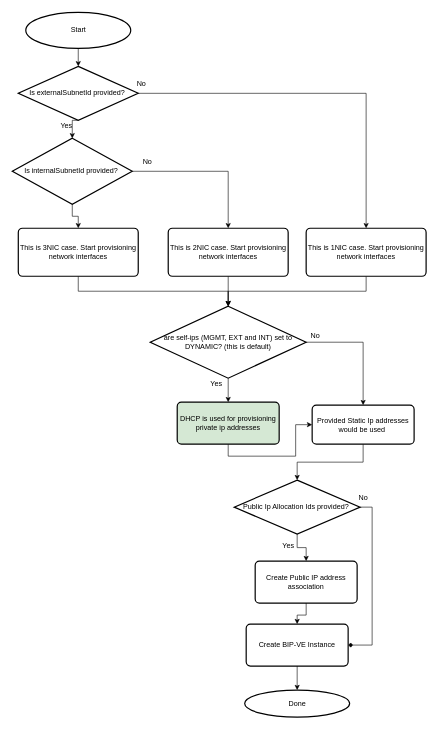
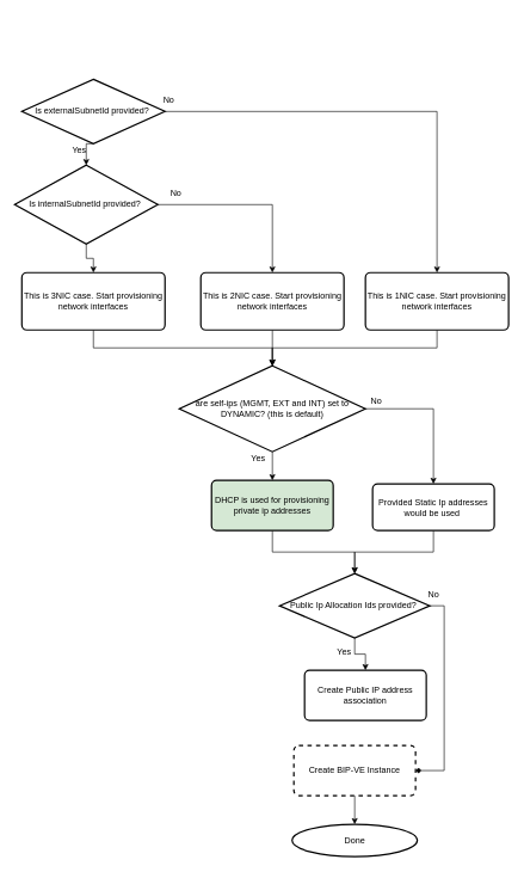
  <mxCell id="0" />
  <mxCell id="1" parent="0" />
- <mxCell id="2" style="edgeStyle=orthogonalEdgeStyle;rounded=0;orthogonalLoop=1;jettySize=auto;html=1;exitX=0.5;exitY=1;exitDx=0;exitDy=0;exitPerimeter=0;entryX=0.5;entryY=0;entryDx=0;entryDy=0;entryPerimeter=0;" edge="1" parent="1" source="3" target="6"><mxGeometry relative="1" as="geometry" /></mxCell>
- <mxCell id="3" value="Start" style="strokeWidth=2;html=1;shape=mxgraph.flowchart.start_1;whiteSpace=wrap;" vertex="1" parent="1"><mxGeometry x="42.5" y="20" width="175" height="60" as="geometry" /></mxCell>
  <mxCell id="4" style="edgeStyle=orthogonalEdgeStyle;rounded=0;orthogonalLoop=1;jettySize=auto;html=1;exitX=0.5;exitY=1;exitDx=0;exitDy=0;exitPerimeter=0;entryX=0.5;entryY=0;entryDx=0;entryDy=0;entryPerimeter=0;" edge="1" parent="1" source="6" target="9"><mxGeometry relative="1" as="geometry" /></mxCell>
  <mxCell id="5" style="edgeStyle=orthogonalEdgeStyle;rounded=0;orthogonalLoop=1;jettySize=auto;html=1;exitX=1;exitY=0.5;exitDx=0;exitDy=0;exitPerimeter=0;" edge="1" parent="1" source="6" target="15"><mxGeometry relative="1" as="geometry" /></mxCell>
  <mxCell id="6" value="Is externalSubnetId provided?&amp;nbsp;" style="strokeWidth=2;html=1;shape=mxgraph.flowchart.decision;whiteSpace=wrap;" vertex="1" parent="1"><mxGeometry x="30" y="110" width="200" height="90" as="geometry" /></mxCell>
  <mxCell id="7" style="edgeStyle=orthogonalEdgeStyle;rounded=0;orthogonalLoop=1;jettySize=auto;html=1;exitX=0.5;exitY=1;exitDx=0;exitDy=0;exitPerimeter=0;entryX=0.5;entryY=0;entryDx=0;entryDy=0;" edge="1" parent="1" source="9" target="13"><mxGeometry relative="1" as="geometry" /></mxCell>
  <mxCell id="8" style="edgeStyle=orthogonalEdgeStyle;rounded=0;orthogonalLoop=1;jettySize=auto;html=1;exitX=1;exitY=0.5;exitDx=0;exitDy=0;exitPerimeter=0;entryX=0.5;entryY=0;entryDx=0;entryDy=0;" edge="1" parent="1" source="9" target="17"><mxGeometry relative="1" as="geometry" /></mxCell>
  <mxCell id="9" value="Is internalSubnetId provided?&amp;nbsp;" style="strokeWidth=2;html=1;shape=mxgraph.flowchart.decision;whiteSpace=wrap;" vertex="1" parent="1"><mxGeometry x="20" y="230" width="200" height="110" as="geometry" /></mxCell>
  <mxCell id="10" value="Yes" style="text;html=1;align=center;verticalAlign=middle;resizable=0;points=[];autosize=1;" vertex="1" parent="1"><mxGeometry x="90" y="200" width="40" height="20" as="geometry" /></mxCell>
  <mxCell id="11" value="No" style="text;html=1;align=center;verticalAlign=middle;resizable=0;points=[];autosize=1;" vertex="1" parent="1"><mxGeometry x="220" y="130" width="30" height="20" as="geometry" /></mxCell>
  <mxCell id="12" style="edgeStyle=orthogonalEdgeStyle;rounded=0;orthogonalLoop=1;jettySize=auto;html=1;exitX=0.5;exitY=1;exitDx=0;exitDy=0;" edge="1" parent="1" source="13" target="21"><mxGeometry relative="1" as="geometry" /></mxCell>
  <mxCell id="13" value="This is 3NIC case. Start provisioning network interfaces" style="rounded=1;whiteSpace=wrap;html=1;absoluteArcSize=1;arcSize=14;strokeWidth=2;" vertex="1" parent="1"><mxGeometry x="30" y="380" width="200" height="80" as="geometry" /></mxCell>
  <mxCell id="14" style="edgeStyle=orthogonalEdgeStyle;rounded=0;orthogonalLoop=1;jettySize=auto;html=1;exitX=0.5;exitY=1;exitDx=0;exitDy=0;" edge="1" parent="1" source="15" target="21"><mxGeometry relative="1" as="geometry" /></mxCell>
  <mxCell id="15" value="This is 1NIC case. Start provisioning network interfaces" style="rounded=1;whiteSpace=wrap;html=1;absoluteArcSize=1;arcSize=14;strokeWidth=2;" vertex="1" parent="1"><mxGeometry x="510" y="380" width="200" height="80" as="geometry" /></mxCell>
  <mxCell id="16" style="edgeStyle=orthogonalEdgeStyle;rounded=0;orthogonalLoop=1;jettySize=auto;html=1;exitX=0.5;exitY=1;exitDx=0;exitDy=0;" edge="1" parent="1" source="17" target="21"><mxGeometry relative="1" as="geometry" /></mxCell>
  <mxCell id="17" value="This is 2NIC case. Start provisioning network interfaces" style="rounded=1;whiteSpace=wrap;html=1;absoluteArcSize=1;arcSize=14;strokeWidth=2;" vertex="1" parent="1"><mxGeometry x="280" y="380" width="200" height="80" as="geometry" /></mxCell>
  <mxCell id="18" value="No" style="text;html=1;align=center;verticalAlign=middle;resizable=0;points=[];autosize=1;" vertex="1" parent="1"><mxGeometry x="230" y="260" width="30" height="20" as="geometry" /></mxCell>
  <mxCell id="19" style="edgeStyle=orthogonalEdgeStyle;rounded=0;orthogonalLoop=1;jettySize=auto;html=1;exitX=0.5;exitY=1;exitDx=0;exitDy=0;exitPerimeter=0;" edge="1" parent="1" source="21" target="23"><mxGeometry relative="1" as="geometry" /></mxCell>
  <mxCell id="20" style="edgeStyle=orthogonalEdgeStyle;rounded=0;orthogonalLoop=1;jettySize=auto;html=1;exitX=1;exitY=0.5;exitDx=0;exitDy=0;exitPerimeter=0;" edge="1" parent="1" source="21" target="26"><mxGeometry relative="1" as="geometry" /></mxCell>
  <mxCell id="21" value="are self-ips (MGMT, EXT and INT) set to DYNAMIC? (this is default)" style="strokeWidth=2;html=1;shape=mxgraph.flowchart.decision;whiteSpace=wrap;" vertex="1" parent="1"><mxGeometry x="250" y="510" width="260" height="120" as="geometry" /></mxCell>
- <mxCell id="22" style="edgeStyle=orthogonalEdgeStyle;rounded=0;orthogonalLoop=1;jettySize=auto;html=1;exitX=0.5;exitY=1;exitDx=0;exitDy=0;" edge="1" parent="1" source="23" target="26"><mxGeometry relative="1" as="geometry" /></mxCell>
+ <mxCell id="22" style="edgeStyle=orthogonalEdgeStyle;rounded=0;orthogonalLoop=1;jettySize=auto;html=1;exitX=0.5;exitY=1;exitDx=0;exitDy=0;entryX=0.5;entryY=0;entryDx=0;entryDy=0;entryPerimeter=0;" edge="1" parent="1" source="23" target="30"><mxGeometry relative="1" as="geometry" /></mxCell>
  <mxCell id="23" value="DHCP is used for provisioning private ip addresses" style="rounded=1;whiteSpace=wrap;html=1;absoluteArcSize=1;arcSize=14;strokeWidth=2;fillColor=#d5e8d4;" vertex="1" parent="1"><mxGeometry x="295" y="670" width="170" height="70" as="geometry" /></mxCell>
  <mxCell id="24" value="Yes" style="text;html=1;align=center;verticalAlign=middle;resizable=0;points=[];autosize=1;" vertex="1" parent="1"><mxGeometry x="340" y="630" width="40" height="20" as="geometry" /></mxCell>
  <mxCell id="25" style="edgeStyle=orthogonalEdgeStyle;rounded=0;orthogonalLoop=1;jettySize=auto;html=1;exitX=0.5;exitY=1;exitDx=0;exitDy=0;entryX=0.5;entryY=0;entryDx=0;entryDy=0;entryPerimeter=0;" edge="1" parent="1" source="26" target="30"><mxGeometry relative="1" as="geometry" /></mxCell>
  <mxCell id="26" value="Provided Static Ip addresses would be used&amp;nbsp;" style="rounded=1;whiteSpace=wrap;html=1;absoluteArcSize=1;arcSize=14;strokeWidth=2;" vertex="1" parent="1"><mxGeometry x="520" y="675" width="170" height="65" as="geometry" /></mxCell>
  <mxCell id="27" value="No" style="text;html=1;align=center;verticalAlign=middle;resizable=0;points=[];autosize=1;" vertex="1" parent="1"><mxGeometry x="510" y="550" width="30" height="20" as="geometry" /></mxCell>
  <mxCell id="28" style="edgeStyle=orthogonalEdgeStyle;rounded=0;orthogonalLoop=1;jettySize=auto;html=1;exitX=0.5;exitY=1;exitDx=0;exitDy=0;exitPerimeter=0;" edge="1" parent="1" source="30" target="32"><mxGeometry relative="1" as="geometry" /></mxCell>
  <mxCell id="29" style="edgeStyle=orthogonalEdgeStyle;rounded=0;orthogonalLoop=1;jettySize=auto;html=1;exitX=1;exitY=0.5;exitDx=0;exitDy=0;exitPerimeter=0;entryX=1;entryY=0.5;entryDx=0;entryDy=0;endArrow=diamond;" edge="1" parent="1" source="30" target="34"><mxGeometry relative="1" as="geometry" /></mxCell>
  <mxCell id="30" value="Public Ip Allocation Ids provided?&amp;nbsp;" style="strokeWidth=2;html=1;shape=mxgraph.flowchart.decision;whiteSpace=wrap;" vertex="1" parent="1"><mxGeometry x="390" y="800" width="210" height="90" as="geometry" /></mxCell>
- <mxCell id="31" style="edgeStyle=orthogonalEdgeStyle;rounded=0;orthogonalLoop=1;jettySize=auto;html=1;exitX=0.5;exitY=1;exitDx=0;exitDy=0;" edge="1" parent="1" source="32" target="34"><mxGeometry relative="1" as="geometry" /></mxCell>
  <mxCell id="32" value="Create Public IP address association" style="rounded=1;whiteSpace=wrap;html=1;absoluteArcSize=1;arcSize=14;strokeWidth=2;" vertex="1" parent="1"><mxGeometry x="425" y="935" width="170" height="70" as="geometry" /></mxCell>
  <mxCell id="33" style="edgeStyle=orthogonalEdgeStyle;rounded=0;orthogonalLoop=1;jettySize=auto;html=1;exitX=0.5;exitY=1;exitDx=0;exitDy=0;" edge="1" parent="1" source="34" target="37"><mxGeometry relative="1" as="geometry" /></mxCell>
- <mxCell id="34" value="Create BIP-VE Instance" style="rounded=1;whiteSpace=wrap;html=1;absoluteArcSize=1;arcSize=14;strokeWidth=2;" vertex="1" parent="1"><mxGeometry x="410" y="1040" width="170" height="70" as="geometry" /></mxCell>
+ <mxCell id="34" value="Create BIP-VE Instance" style="rounded=1;whiteSpace=wrap;html=1;absoluteArcSize=1;arcSize=14;strokeWidth=2;dashed=1;" vertex="1" parent="1"><mxGeometry x="410" y="1040" width="170" height="70" as="geometry" /></mxCell>
  <mxCell id="35" value="Yes" style="text;html=1;align=center;verticalAlign=middle;resizable=0;points=[];autosize=1;" vertex="1" parent="1"><mxGeometry x="460" y="900" width="40" height="20" as="geometry" /></mxCell>
  <mxCell id="36" value="No" style="text;html=1;align=center;verticalAlign=middle;resizable=0;points=[];autosize=1;" vertex="1" parent="1"><mxGeometry x="590" y="820" width="30" height="20" as="geometry" /></mxCell>
  <mxCell id="37" value="Done" style="strokeWidth=2;html=1;shape=mxgraph.flowchart.start_1;whiteSpace=wrap;" vertex="1" parent="1"><mxGeometry x="407.5" y="1150" width="175" height="45" as="geometry" /></mxCell>
